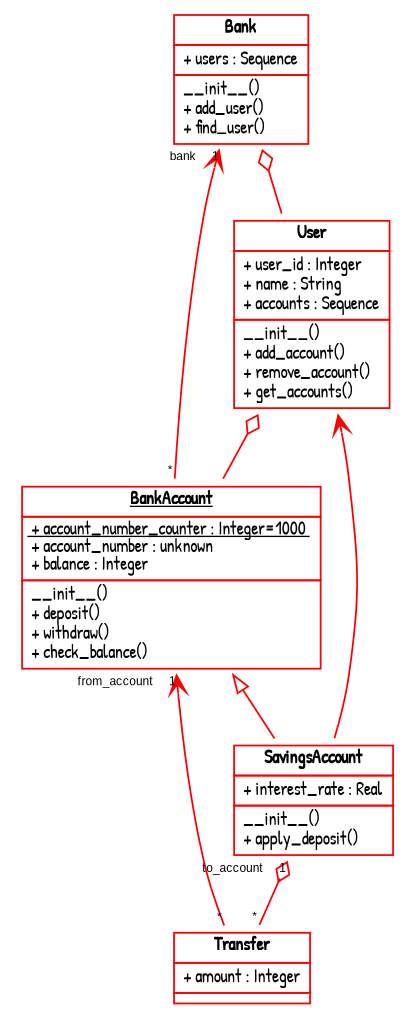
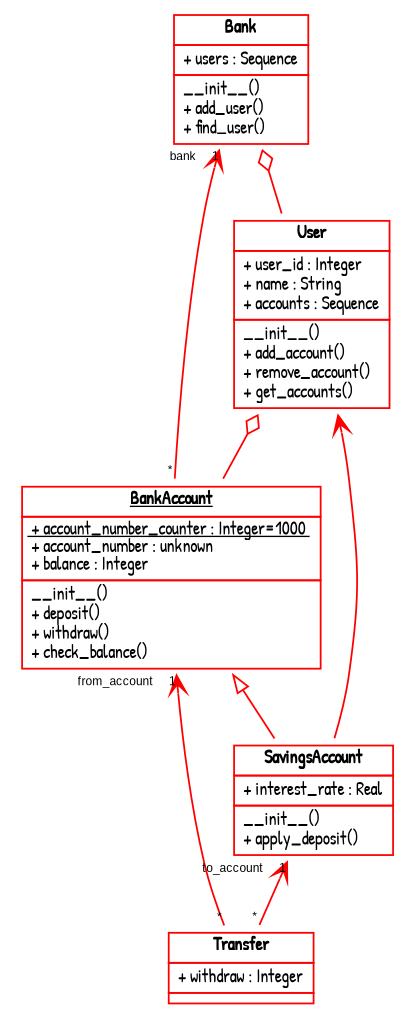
  digraph {
    fontname="Patrick Hand"
    rankdir=BT
    node [color=red fillcolor=white fontname="Patrick Hand" fontsize=10 shape=none style=filled]
    edge [arrowhead=vee arrowtail=empty color=red fontcolor=black fontname="Patrick Hand" fontsize=10.0 labelfontname=arial labelfontsize=7 taillabel="    "]
    BankAccount [label=<                 <table border="0" cellborder="1" cellspacing="0">             <tr><td><u><b>\N</b></u></td></tr>             <tr><td align="left"><u> + account_number_counter : Integer=1000 </u> <br align="left"/> + account_number : unknown  <br align="left"/> + balance : Integer <br align="left"/></td></tr>             <tr><td align="left"> __init__() <br align="left"/> + deposit() <br align="left"/> + withdraw() <br align="left"/> + check_balance() <br align="left"/></td></tr>         </table>>]
    User [label=<                 <table border="0" cellborder="1" cellspacing="0">             <tr><td><b>\N</b></td></tr>             <tr><td align="left"> + user_id : Integer  <br align="left"/> + name : String  <br align="left"/> + accounts : Sequence <br align="left"/></td></tr>             <tr><td align="left"> __init__() <br align="left"/> + add_account() <br align="left"/> + remove_account() <br align="left"/> + get_accounts() <br align="left"/></td></tr>         </table>>]
    Bank [label=<                 <table border="0" cellborder="1" cellspacing="0">             <tr><td><b>\N</b></td></tr>             <tr><td align="left"> + users : Sequence <br align="left"/></td></tr>             <tr><td align="left"> __init__() <br align="left"/> + add_user() <br align="left"/> + find_user() <br align="left"/></td></tr>         </table>>]
    SavingsAccount [label=<                 <table border="0" cellborder="1" cellspacing="0">             <tr><td><b>\N</b></td></tr>             <tr><td align="left"> + interest_rate : Real <br align="left"/></td></tr>             <tr><td align="left"> __init__() <br align="left"/> + apply_deposit() <br align="left"/></td></tr>         </table>>]
-   Transfer [label=<                 <table border="0" cellborder="1" cellspacing="0">             <tr><td><b>\N</b></td></tr>             <tr><td align="left"> + amount : Integer <br align="left"/></td></tr>             <tr><td align="left"></td></tr>         </table>>]
+   Transfer [label=<                 <table border="0" cellborder="1" cellspacing="0">             <tr><td><b>\N</b></td></tr>             <tr><td align="left"> + withdraw : Integer <br align="left"/></td></tr>             <tr><td align="left"></td></tr>         </table>>]
    BankAccount -> User [arrowhead=odiamond]
    BankAccount -> Bank [headlabel="bank    1" taillabel="    *"]
    User -> Bank [arrowhead=odiamond]
    SavingsAccount -> BankAccount [arrowhead=empty taillabel=""]
    SavingsAccount -> User
    Transfer -> BankAccount [headlabel="from_account    1" taillabel="    *"]
-   Transfer -> SavingsAccount [arrowhead=odiamond headlabel="to_account    1" taillabel="    *"]
+   Transfer -> SavingsAccount [headlabel="to_account    1" taillabel="    *"]
  }
